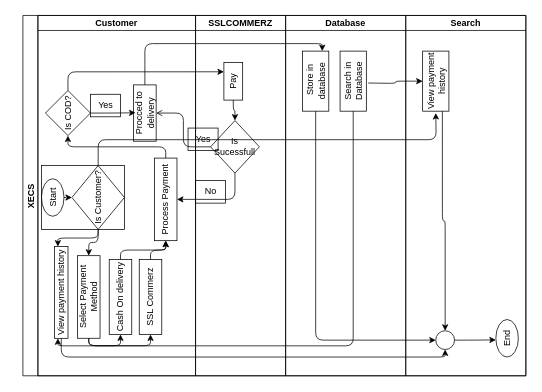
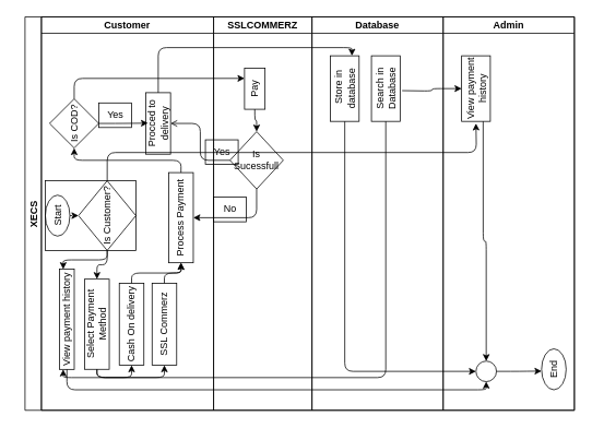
  <mxCell id="0" />
  <mxCell id="1" parent="0" />
  <mxCell id="2" value="XECS" style="swimlane;childLayout=stackLayout;resizeParent=1;resizeParentMax=0;startSize=20;horizontal=0;horizontalStack=1;fillColor=none;strokeColor=#000000;fontColor=#000000;" parent="1" vertex="1"><mxGeometry x="30" y="20" width="670" height="480" as="geometry" /></mxCell>
  <mxCell id="3" value="Customer" style="swimlane;startSize=20;fillColor=none;strokeColor=#000000;fontColor=#000000;" parent="2" vertex="1"><mxGeometry x="20" width="210" height="480" as="geometry" /></mxCell>
  <mxCell id="4" value="" style="group;fillColor=none;strokeColor=#000000;fontColor=#000000;" parent="3" vertex="1" connectable="0"><mxGeometry x="4.75" y="200" width="110.5" height="85" as="geometry" /></mxCell>
  <mxCell id="5" value="Start" style="ellipse;whiteSpace=wrap;html=1;rotation=-90;fillColor=none;strokeColor=#000000;fontColor=#000000;" parent="4" vertex="1"><mxGeometry x="-10" y="27.5" width="50" height="30" as="geometry" /></mxCell>
  <mxCell id="6" value="Is Customer?" style="rhombus;whiteSpace=wrap;html=1;rotation=-90;fillColor=none;strokeColor=#000000;fontColor=#000000;" parent="4" vertex="1"><mxGeometry x="33" y="7.5" width="85" height="70" as="geometry" /></mxCell>
  <mxCell id="7" style="edgeStyle=none;html=1;exitX=0.5;exitY=1;exitDx=0;exitDy=0;entryX=0.5;entryY=0;entryDx=0;entryDy=0;fillColor=none;strokeColor=#000000;fontColor=#000000;dashed=1;" parent="4" source="5" target="6" edge="1"><mxGeometry relative="1" as="geometry" /></mxCell>
  <mxCell id="8" style="edgeStyle=orthogonalEdgeStyle;html=1;exitX=0;exitY=0.5;exitDx=0;exitDy=0;entryX=0;entryY=0.5;entryDx=0;entryDy=0;fillColor=none;strokeColor=#000000;fontColor=#000000;" parent="3" source="10" target="13" edge="1"><mxGeometry relative="1" as="geometry" /></mxCell>
  <mxCell id="9" style="edgeStyle=orthogonalEdgeStyle;html=1;exitX=0;exitY=0.5;exitDx=0;exitDy=0;entryX=0;entryY=0.5;entryDx=0;entryDy=0;fillColor=none;strokeColor=#000000;fontColor=#000000;" parent="3" source="10" target="15" edge="1"><mxGeometry relative="1" as="geometry" /></mxCell>
  <mxCell id="10" value="Select Payment Method" style="rounded=0;whiteSpace=wrap;html=1;rotation=-90;fillColor=none;strokeColor=#000000;fontColor=#000000;" parent="3" vertex="1"><mxGeometry x="12.75" y="360" width="110" height="30" as="geometry" /></mxCell>
  <mxCell id="11" style="edgeStyle=orthogonalEdgeStyle;html=1;exitX=0;exitY=0.5;exitDx=0;exitDy=0;entryX=1;entryY=0.5;entryDx=0;entryDy=0;fillColor=none;strokeColor=#000000;fontColor=#000000;" parent="3" source="6" target="10" edge="1"><mxGeometry relative="1" as="geometry" /></mxCell>
  <mxCell id="12" style="edgeStyle=orthogonalEdgeStyle;html=1;exitX=1;exitY=0.5;exitDx=0;exitDy=0;entryX=0;entryY=0.5;entryDx=0;entryDy=0;fillColor=none;strokeColor=#000000;fontColor=#000000;" parent="3" source="13" target="17" edge="1"><mxGeometry relative="1" as="geometry" /></mxCell>
  <mxCell id="13" value="Cash On delivery" style="rounded=0;whiteSpace=wrap;html=1;rotation=-90;fillColor=none;strokeColor=#000000;fontColor=#000000;" parent="3" vertex="1"><mxGeometry x="60" y="360" width="100" height="30" as="geometry" /></mxCell>
  <mxCell id="14" style="edgeStyle=orthogonalEdgeStyle;html=1;exitX=1;exitY=0.5;exitDx=0;exitDy=0;entryX=0;entryY=0.5;entryDx=0;entryDy=0;fillColor=none;strokeColor=#000000;fontColor=#000000;" parent="3" source="15" target="17" edge="1"><mxGeometry relative="1" as="geometry" /></mxCell>
  <mxCell id="15" value="SSL Commerz" style="rounded=0;whiteSpace=wrap;html=1;rotation=-90;fillColor=none;strokeColor=#000000;fontColor=#000000;" parent="3" vertex="1"><mxGeometry x="100" y="360" width="100" height="30" as="geometry" /></mxCell>
  <mxCell id="16" style="edgeStyle=orthogonalEdgeStyle;html=1;exitX=1;exitY=0.5;exitDx=0;exitDy=0;fillColor=none;strokeColor=#000000;fontColor=#000000;" parent="3" source="17" target="18" edge="1"><mxGeometry relative="1" as="geometry" /></mxCell>
  <mxCell id="17" value="Process Payment" style="rounded=0;whiteSpace=wrap;html=1;rotation=-90;fillColor=none;strokeColor=#000000;fontColor=#000000;" parent="3" vertex="1"><mxGeometry x="115.25" y="230" width="110" height="30" as="geometry" /></mxCell>
  <mxCell id="18" value="Is COD?" style="rhombus;whiteSpace=wrap;html=1;rotation=-90;fillColor=none;strokeColor=#000000;fontColor=#000000;" parent="3" vertex="1"><mxGeometry x="10" y="100" width="60" height="60" as="geometry" /></mxCell>
  <mxCell id="19" value="Procced to delivery" style="rounded=0;whiteSpace=wrap;html=1;rotation=-90;fillColor=none;strokeColor=#000000;fontColor=#000000;" parent="3" vertex="1"><mxGeometry x="105" y="115" width="75" height="30" as="geometry" /></mxCell>
  <mxCell id="20" value="View payment history" style="rounded=0;whiteSpace=wrap;html=1;rotation=-90;fillColor=none;strokeColor=#000000;fontColor=#000000;" parent="3" vertex="1"><mxGeometry x="-30" y="360" width="122.2" height="17.97" as="geometry" /></mxCell>
  <mxCell id="21" style="edgeStyle=orthogonalEdgeStyle;html=1;exitX=0;exitY=0.5;exitDx=0;exitDy=0;entryX=1;entryY=0.25;entryDx=0;entryDy=0;fillColor=none;strokeColor=#000000;fontColor=#000000;" parent="3" source="6" target="20" edge="1"><mxGeometry relative="1" as="geometry" /></mxCell>
  <mxCell id="22" value="SSLCOMMERZ" style="swimlane;startSize=20;fillColor=none;strokeColor=#000000;fontColor=#000000;" parent="2" vertex="1"><mxGeometry x="230" width="120" height="480" as="geometry" /></mxCell>
  <mxCell id="23" style="edgeStyle=orthogonalEdgeStyle;html=1;exitX=0;exitY=0.5;exitDx=0;exitDy=0;entryX=0.5;entryY=0;entryDx=0;entryDy=0;fillColor=none;strokeColor=#000000;fontColor=#000000;" parent="22" source="24" target="25" edge="1"><mxGeometry relative="1" as="geometry" /></mxCell>
  <mxCell id="24" value="Pay" style="rounded=0;whiteSpace=wrap;html=1;rotation=-90;fillColor=none;strokeColor=#000000;fontColor=#000000;" parent="22" vertex="1"><mxGeometry x="25.13" y="75.12" width="50.25" height="25" as="geometry" /></mxCell>
  <mxCell id="25" value="Is Sucessfull" style="rhombus;whiteSpace=wrap;html=1;fillColor=none;strokeColor=#000000;fontColor=#000000;" parent="22" vertex="1"><mxGeometry x="20" y="140" width="65" height="70" as="geometry" /></mxCell>
  <mxCell id="26" value="No" style="text;html=1;align=center;verticalAlign=middle;resizable=0;points=[];autosize=1;strokeColor=#000000;fillColor=none;fontColor=#000000;" parent="22" vertex="1"><mxGeometry y="220" width="40" height="30" as="geometry" /></mxCell>
  <mxCell id="27" value="Yes" style="text;html=1;align=center;verticalAlign=middle;resizable=0;points=[];autosize=1;strokeColor=#000000;fillColor=none;fontColor=#000000;" parent="22" vertex="1"><mxGeometry x="-10" y="150" width="40" height="30" as="geometry" /></mxCell>
  <mxCell id="28" style="edgeStyle=orthogonalEdgeStyle;html=1;exitX=1;exitY=0.5;exitDx=0;exitDy=0;entryX=0.75;entryY=0;entryDx=0;entryDy=0;fillColor=none;strokeColor=#000000;fontColor=#000000;" parent="2" source="18" target="24" edge="1"><mxGeometry relative="1" as="geometry" /></mxCell>
  <mxCell id="29" style="edgeStyle=orthogonalEdgeStyle;html=1;exitX=0.5;exitY=1;exitDx=0;exitDy=0;entryX=0.5;entryY=1;entryDx=0;entryDy=0;fillColor=none;strokeColor=#000000;fontColor=#000000;" parent="2" source="25" target="17" edge="1"><mxGeometry relative="1" as="geometry" /></mxCell>
  <mxCell id="30" style="edgeStyle=orthogonalEdgeStyle;html=1;exitX=0;exitY=0.5;exitDx=0;exitDy=0;fillColor=none;strokeColor=#000000;fontColor=#000000;endArrow=open;" parent="2" source="25" target="19" edge="1"><mxGeometry relative="1" as="geometry"><mxPoint x="180" y="150" as="targetPoint" /></mxGeometry></mxCell>
  <mxCell id="31" value="Database" style="swimlane;startSize=20;fillColor=none;strokeColor=#000000;fontColor=#000000;" parent="2" vertex="1"><mxGeometry x="350" width="160" height="480" as="geometry" /></mxCell>
  <mxCell id="32" value="&amp;nbsp;Store in database" style="rounded=0;whiteSpace=wrap;html=1;rotation=-90;fillColor=none;strokeColor=#000000;fontColor=#000000;" parent="31" vertex="1"><mxGeometry y="70" width="80" height="35" as="geometry" /></mxCell>
  <mxCell id="33" value="Search in Database" style="rounded=0;whiteSpace=wrap;html=1;rotation=-90;fillColor=none;strokeColor=#000000;fontColor=#000000;" parent="31" vertex="1"><mxGeometry x="50" y="70" width="80" height="35" as="geometry" /></mxCell>
- <mxCell id="34" value="Search" style="swimlane;startSize=20;fillColor=none;strokeColor=#000000;fontColor=#000000;" parent="2" vertex="1"><mxGeometry x="510" width="160" height="480" as="geometry" /></mxCell>
+ <mxCell id="34" value="Admin" style="swimlane;startSize=20;fillColor=none;strokeColor=#000000;fontColor=#000000;" parent="2" vertex="1"><mxGeometry x="510" width="160" height="480" as="geometry" /></mxCell>
  <mxCell id="35" style="edgeStyle=orthogonalEdgeStyle;html=1;exitX=0;exitY=0.75;exitDx=0;exitDy=0;entryX=0.5;entryY=0;entryDx=0;entryDy=0;fillColor=none;strokeColor=#000000;fontColor=#000000;" parent="34" source="36" target="37" edge="1"><mxGeometry relative="1" as="geometry" /></mxCell>
  <mxCell id="36" value="View payment history" style="rounded=0;whiteSpace=wrap;html=1;rotation=-90;fillColor=none;strokeColor=#000000;fontColor=#000000;" parent="34" vertex="1"><mxGeometry y="70" width="80" height="35" as="geometry" /></mxCell>
  <mxCell id="37" value="" style="ellipse;whiteSpace=wrap;html=1;aspect=fixed;fillColor=none;strokeColor=#000000;fontColor=#000000;" parent="34" vertex="1"><mxGeometry x="40" y="420" width="25" height="25" as="geometry" /></mxCell>
  <mxCell id="38" value="End" style="ellipse;whiteSpace=wrap;html=1;rotation=-90;fillColor=none;strokeColor=#000000;fontColor=#000000;" parent="34" vertex="1"><mxGeometry x="110" y="415" width="50" height="30" as="geometry" /></mxCell>
  <mxCell id="39" style="edgeStyle=orthogonalEdgeStyle;html=1;exitX=1;exitY=0.5;exitDx=0;exitDy=0;entryX=1;entryY=0.75;entryDx=0;entryDy=0;fillColor=none;strokeColor=#000000;fontColor=#000000;" parent="2" source="19" target="32" edge="1"><mxGeometry relative="1" as="geometry" /></mxCell>
  <mxCell id="40" style="edgeStyle=orthogonalEdgeStyle;html=1;entryX=0.5;entryY=0;entryDx=0;entryDy=0;fillColor=none;strokeColor=#000000;fontColor=#000000;" parent="2" target="36" edge="1"><mxGeometry relative="1" as="geometry"><mxPoint x="460" y="90" as="sourcePoint" /></mxGeometry></mxCell>
  <mxCell id="41" style="edgeStyle=orthogonalEdgeStyle;html=1;exitX=0;exitY=0.5;exitDx=0;exitDy=0;entryX=0;entryY=0.5;entryDx=0;entryDy=0;fillColor=none;strokeColor=#000000;fontColor=#000000;" parent="2" source="32" target="37" edge="1"><mxGeometry relative="1" as="geometry" /></mxCell>
  <mxCell id="42" style="edgeStyle=orthogonalEdgeStyle;html=1;exitX=0;exitY=0.5;exitDx=0;exitDy=0;entryX=0;entryY=0.25;entryDx=0;entryDy=0;fillColor=none;strokeColor=#000000;fontColor=#000000;" parent="2" source="33" target="20" edge="1"><mxGeometry relative="1" as="geometry" /></mxCell>
  <mxCell id="43" style="edgeStyle=orthogonalEdgeStyle;html=1;exitX=0;exitY=0.5;exitDx=0;exitDy=0;entryX=0.5;entryY=1;entryDx=0;entryDy=0;fillColor=none;strokeColor=#000000;fontColor=#000000;" parent="2" source="20" target="37" edge="1"><mxGeometry relative="1" as="geometry" /></mxCell>
  <mxCell id="44" style="edgeStyle=orthogonalEdgeStyle;html=1;exitX=0.5;exitY=1;exitDx=0;exitDy=0;fillColor=none;strokeColor=#000000;fontColor=#000000;" parent="1" source="18" edge="1"><mxGeometry relative="1" as="geometry"><mxPoint x="180" y="149.667" as="targetPoint" /></mxGeometry></mxCell>
  <mxCell id="45" value="Yes" style="text;html=1;align=center;verticalAlign=middle;resizable=0;points=[];autosize=1;strokeColor=#000000;fillColor=none;fontColor=#000000;" parent="1" vertex="1"><mxGeometry x="120" y="125" width="40" height="30" as="geometry" /></mxCell>
  <mxCell id="46" style="edgeStyle=orthogonalEdgeStyle;html=1;exitX=1;exitY=0.5;exitDx=0;exitDy=0;fillColor=none;strokeColor=#000000;fontColor=#000000;" parent="1" source="6" edge="1"><mxGeometry relative="1" as="geometry"><mxPoint x="580" y="150" as="targetPoint" /></mxGeometry></mxCell>
  <mxCell id="47" style="edgeStyle=orthogonalEdgeStyle;html=1;exitX=1;exitY=0.5;exitDx=0;exitDy=0;fillColor=none;strokeColor=#000000;fontColor=#000000;" parent="1" source="37" edge="1"><mxGeometry relative="1" as="geometry"><mxPoint x="660" y="452.167" as="targetPoint" /></mxGeometry></mxCell>
